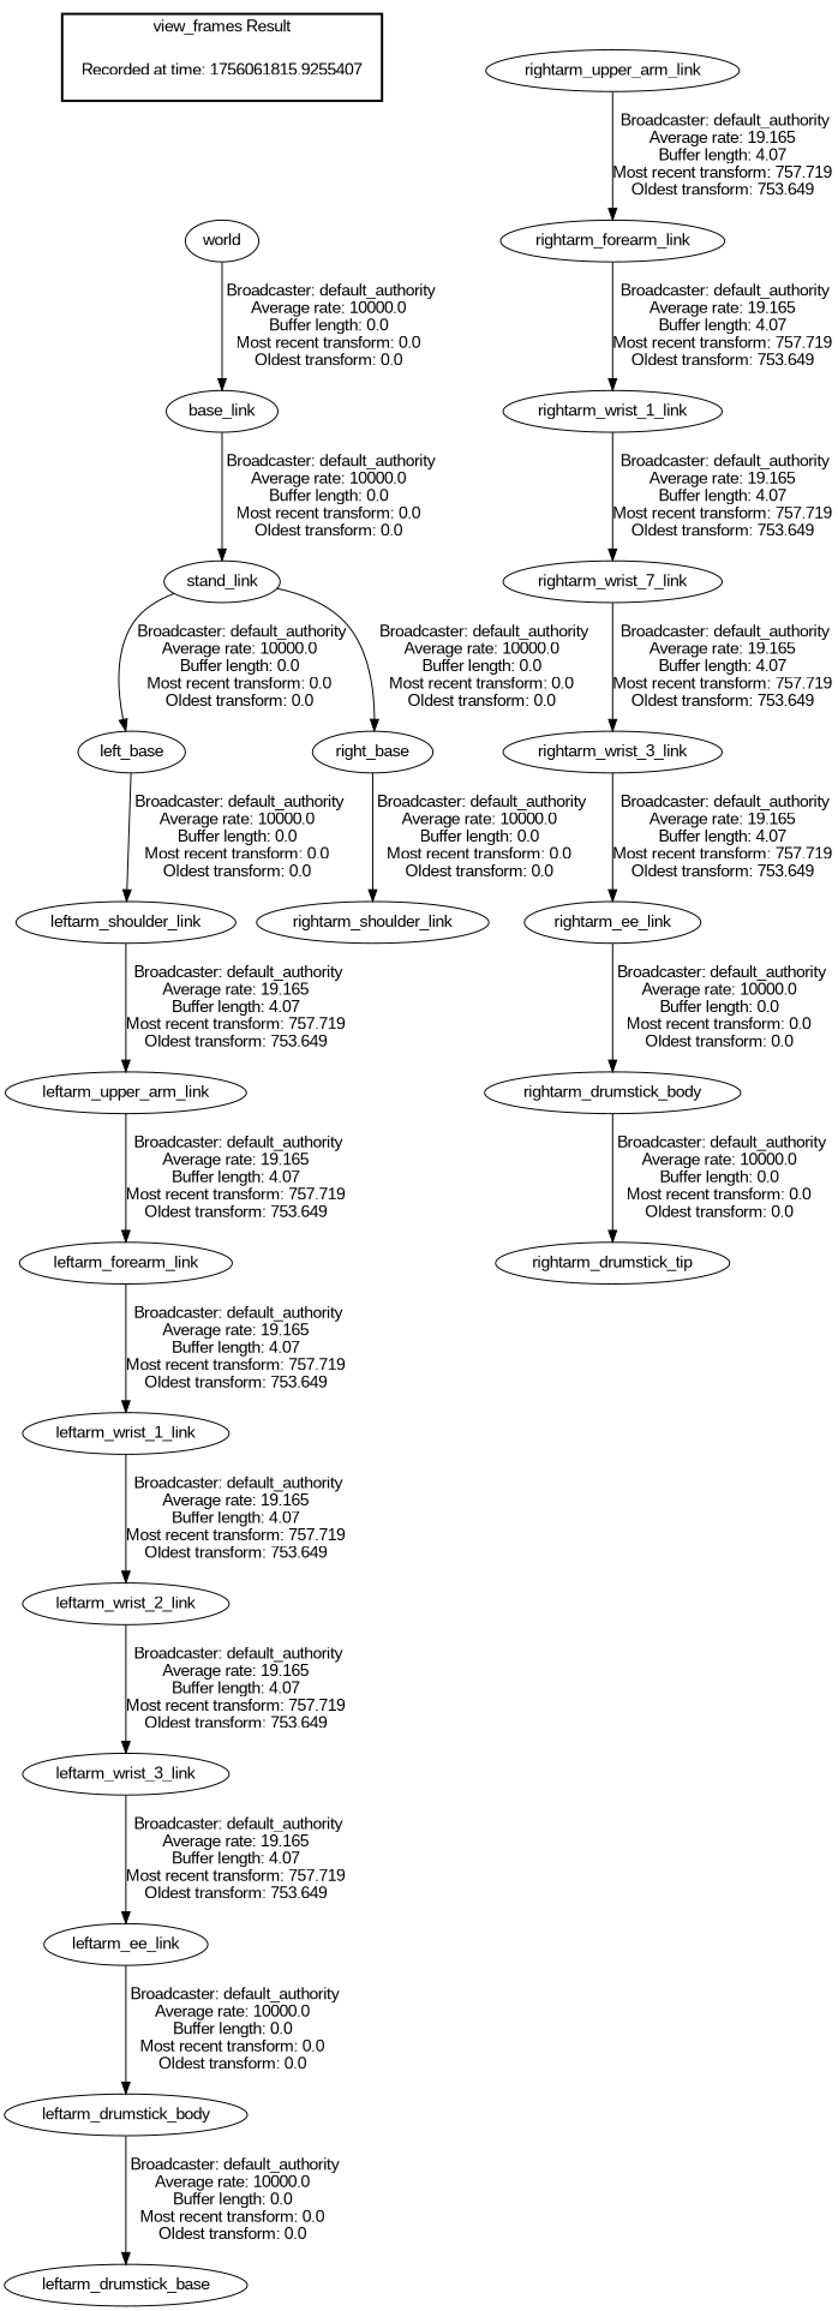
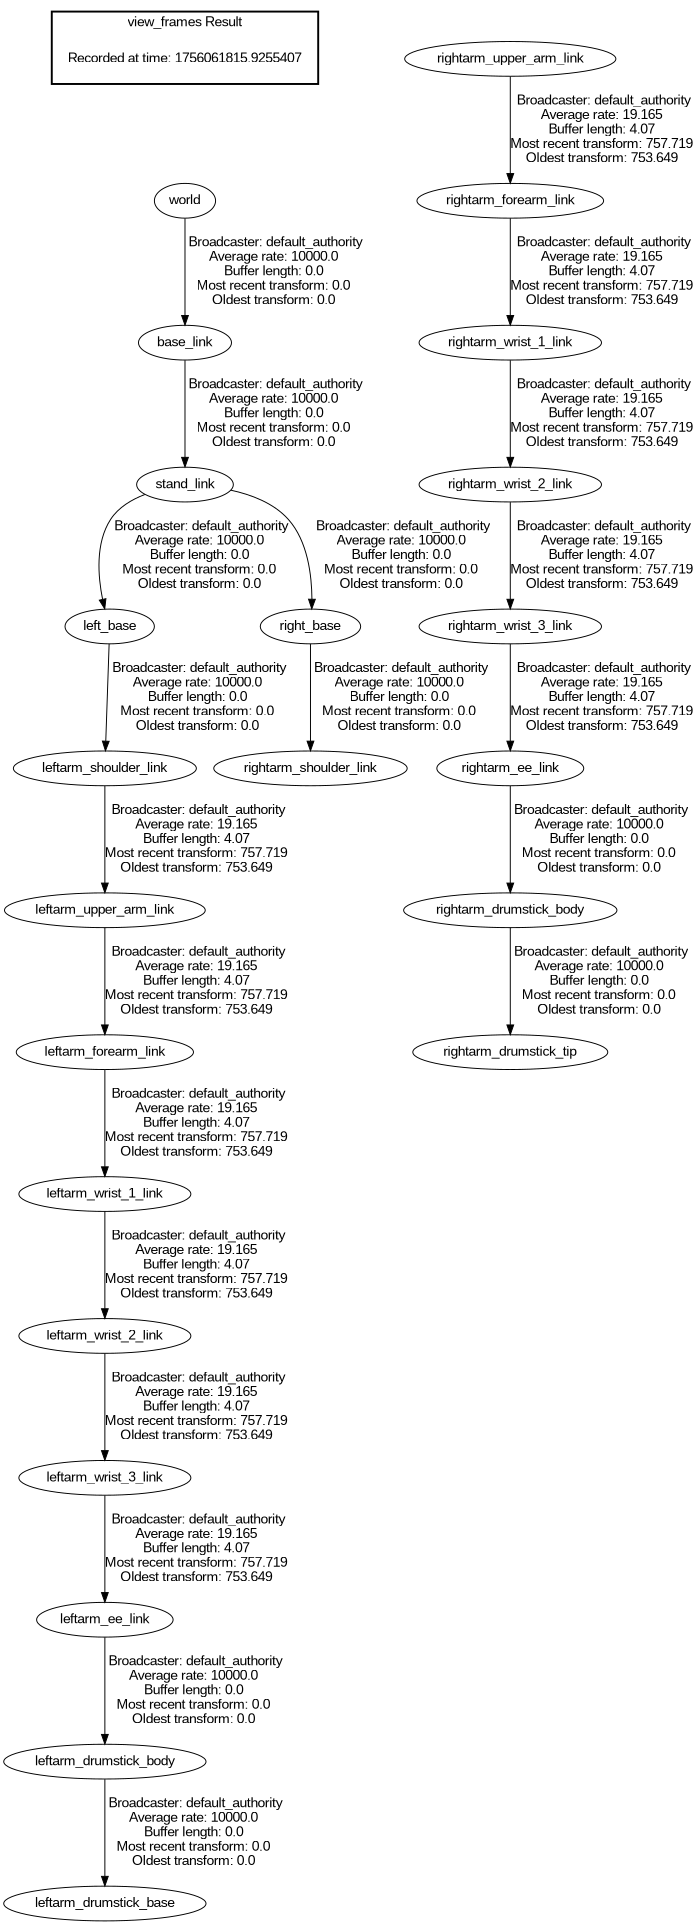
  digraph {
    fontname="Liberation Sans"
    node [fontname="Liberation Sans"]
    edge [fontname="Liberation Sans"]
    "Recorded at time: 1756061815.9255407" [shape=plaintext]
    world
    base_link
    stand_link
    left_base
    right_base
    leftarm_shoulder_link
    rightarm_shoulder_link
    leftarm_upper_arm_link
    leftarm_forearm_link
    leftarm_ee_link
    leftarm_drumstick_body
    n13 [label=leftarm_drumstick_base]
    leftarm_wrist_3_link
    rightarm_upper_arm_link
    rightarm_forearm_link
    rightarm_ee_link
    rightarm_drumstick_body
    rightarm_drumstick_tip
    rightarm_wrist_3_link
    leftarm_wrist_1_link
    leftarm_wrist_2_link
    rightarm_wrist_1_link
-   rightarm_wrist_2_link [label=rightarm_wrist_7_link]
+   rightarm_wrist_2_link
    subgraph cluster_1 {
      color=black
      label="view_frames Result"
      style=bold
      "Recorded at time: 1756061815.9255407"
    }
    "Recorded at time: 1756061815.9255407" -> world [style=invis]
    world -> base_link [label=" Broadcaster: default_authority\nAverage rate: 10000.0\nBuffer length: 0.0\nMost recent transform: 0.0\nOldest transform: 0.0\n"]
    base_link -> stand_link [label=" Broadcaster: default_authority\nAverage rate: 10000.0\nBuffer length: 0.0\nMost recent transform: 0.0\nOldest transform: 0.0\n"]
    stand_link -> left_base [label=" Broadcaster: default_authority\nAverage rate: 10000.0\nBuffer length: 0.0\nMost recent transform: 0.0\nOldest transform: 0.0\n"]
    stand_link -> right_base [label=" Broadcaster: default_authority\nAverage rate: 10000.0\nBuffer length: 0.0\nMost recent transform: 0.0\nOldest transform: 0.0\n"]
    left_base -> leftarm_shoulder_link [label=" Broadcaster: default_authority\nAverage rate: 10000.0\nBuffer length: 0.0\nMost recent transform: 0.0\nOldest transform: 0.0\n"]
    right_base -> rightarm_shoulder_link [label=" Broadcaster: default_authority\nAverage rate: 10000.0\nBuffer length: 0.0\nMost recent transform: 0.0\nOldest transform: 0.0\n"]
    leftarm_shoulder_link -> leftarm_upper_arm_link [label=" Broadcaster: default_authority\nAverage rate: 19.165\nBuffer length: 4.07\nMost recent transform: 757.719\nOldest transform: 753.649\n"]
    leftarm_upper_arm_link -> leftarm_forearm_link [label=" Broadcaster: default_authority\nAverage rate: 19.165\nBuffer length: 4.07\nMost recent transform: 757.719\nOldest transform: 753.649\n"]
    leftarm_forearm_link -> leftarm_wrist_1_link [label=" Broadcaster: default_authority\nAverage rate: 19.165\nBuffer length: 4.07\nMost recent transform: 757.719\nOldest transform: 753.649\n"]
    leftarm_ee_link -> leftarm_drumstick_body [label=" Broadcaster: default_authority\nAverage rate: 10000.0\nBuffer length: 0.0\nMost recent transform: 0.0\nOldest transform: 0.0\n"]
    leftarm_drumstick_body -> n13 [label=" Broadcaster: default_authority\nAverage rate: 10000.0\nBuffer length: 0.0\nMost recent transform: 0.0\nOldest transform: 0.0\n"]
    leftarm_wrist_3_link -> leftarm_ee_link [label=" Broadcaster: default_authority\nAverage rate: 19.165\nBuffer length: 4.07\nMost recent transform: 757.719\nOldest transform: 753.649\n"]
    rightarm_upper_arm_link -> rightarm_forearm_link [label=" Broadcaster: default_authority\nAverage rate: 19.165\nBuffer length: 4.07\nMost recent transform: 757.719\nOldest transform: 753.649\n"]
    rightarm_forearm_link -> rightarm_wrist_1_link [label=" Broadcaster: default_authority\nAverage rate: 19.165\nBuffer length: 4.07\nMost recent transform: 757.719\nOldest transform: 753.649\n"]
    rightarm_ee_link -> rightarm_drumstick_body [label=" Broadcaster: default_authority\nAverage rate: 10000.0\nBuffer length: 0.0\nMost recent transform: 0.0\nOldest transform: 0.0\n"]
    rightarm_drumstick_body -> rightarm_drumstick_tip [label=" Broadcaster: default_authority\nAverage rate: 10000.0\nBuffer length: 0.0\nMost recent transform: 0.0\nOldest transform: 0.0\n"]
    rightarm_wrist_3_link -> rightarm_ee_link [label=" Broadcaster: default_authority\nAverage rate: 19.165\nBuffer length: 4.07\nMost recent transform: 757.719\nOldest transform: 753.649\n"]
    leftarm_wrist_1_link -> leftarm_wrist_2_link [label=" Broadcaster: default_authority\nAverage rate: 19.165\nBuffer length: 4.07\nMost recent transform: 757.719\nOldest transform: 753.649\n"]
    leftarm_wrist_2_link -> leftarm_wrist_3_link [label=" Broadcaster: default_authority\nAverage rate: 19.165\nBuffer length: 4.07\nMost recent transform: 757.719\nOldest transform: 753.649\n"]
    rightarm_wrist_1_link -> rightarm_wrist_2_link [label=" Broadcaster: default_authority\nAverage rate: 19.165\nBuffer length: 4.07\nMost recent transform: 757.719\nOldest transform: 753.649\n"]
    rightarm_wrist_2_link -> rightarm_wrist_3_link [label=" Broadcaster: default_authority\nAverage rate: 19.165\nBuffer length: 4.07\nMost recent transform: 757.719\nOldest transform: 753.649\n"]
  }
